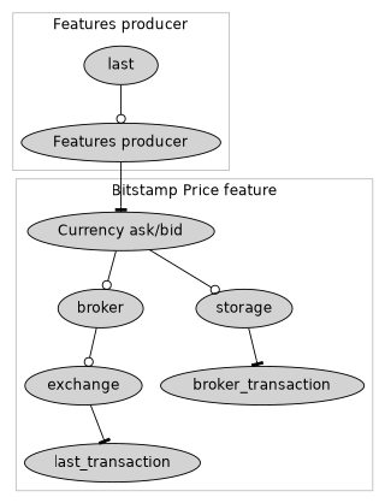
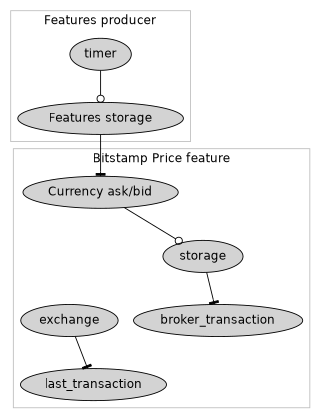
  digraph {
    fontname="DejaVu Sans"
    node [fontname="DejaVu Sans" style=filled]
    edge [arrowhead=odot fontname="DejaVu Sans"]
-   n1 [label="Features producer"]
-   timer [label=last]
+   n1 [label="Features storage"]
+   timer
    n3 [label="Currency ask/bid"]
-   broker
    storage
    exchange
    last_transaction
    n8 [label=broker_transaction]
    subgraph cluster_1 {
      color=grey
      label="Features producer"
      n1
      timer
    }
    subgraph cluster_2 {
      color=grey
      label="Bitstamp Price feature"
      n3
-     broker
      storage
      exchange
      last_transaction
      n8
    }
    n1 -> n3 [arrowhead=tee]
    timer -> n1
-   n3 -> broker
    n3 -> storage
-   broker -> exchange
    storage -> n8 [arrowhead=tee]
    exchange -> last_transaction [arrowhead=tee]
  }
